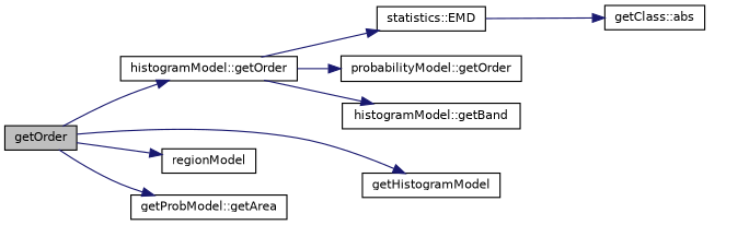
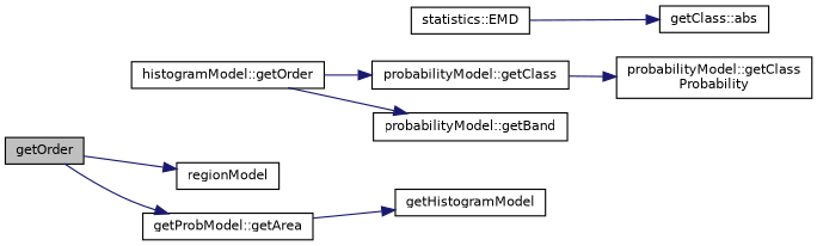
  digraph {
    rankdir=LR
    node [color=black fillcolor=white fontname=Helvetica fontsize=10 shape=record style=filled]
    edge [color=midnightblue fontname=Helvetica fontsize=10 labelfontname=Helvetica labelfontsize=10 style=solid]
    n1 [fillcolor=grey75 fontcolor=black height=0.2 label=getOrder width=0.4]
    n2 [height=0.2 label=getHistogramModel width=0.4]
    n3 [height=0.2 label="histogramModel::getOrder" width=0.4]
    n4 [height=0.2 label=regionModel width=0.4]
    n5 [height=0.2 label="getProbModel::getArea" width=0.4]
-   n6 [height=0.2 label="probabilityModel::getOrder" width=0.4]
-   n7 [height=0.2 label="histogramModel::getBand" width=0.4]
+   n6 [height=0.2 label="probabilityModel::getClass" width=0.4]
+   n7 [height=0.2 label="probabilityModel::getBand" width=0.4]
    n8 [height=0.2 label="statistics::EMD" width=0.4]
+   n9 [height=0.2 label="probabilityModel::getClass\lProbability" width=0.4]
    n10 [height=0.2 label="getClass::abs" width=0.4]
-   n1 -> n2
-   n1 -> n3
+   n5 -> n2
    n1 -> n4
    n1 -> n5
    n3 -> n6
    n3 -> n7
-   n3 -> n8
+   n6 -> n9
    n8 -> n10
  }
